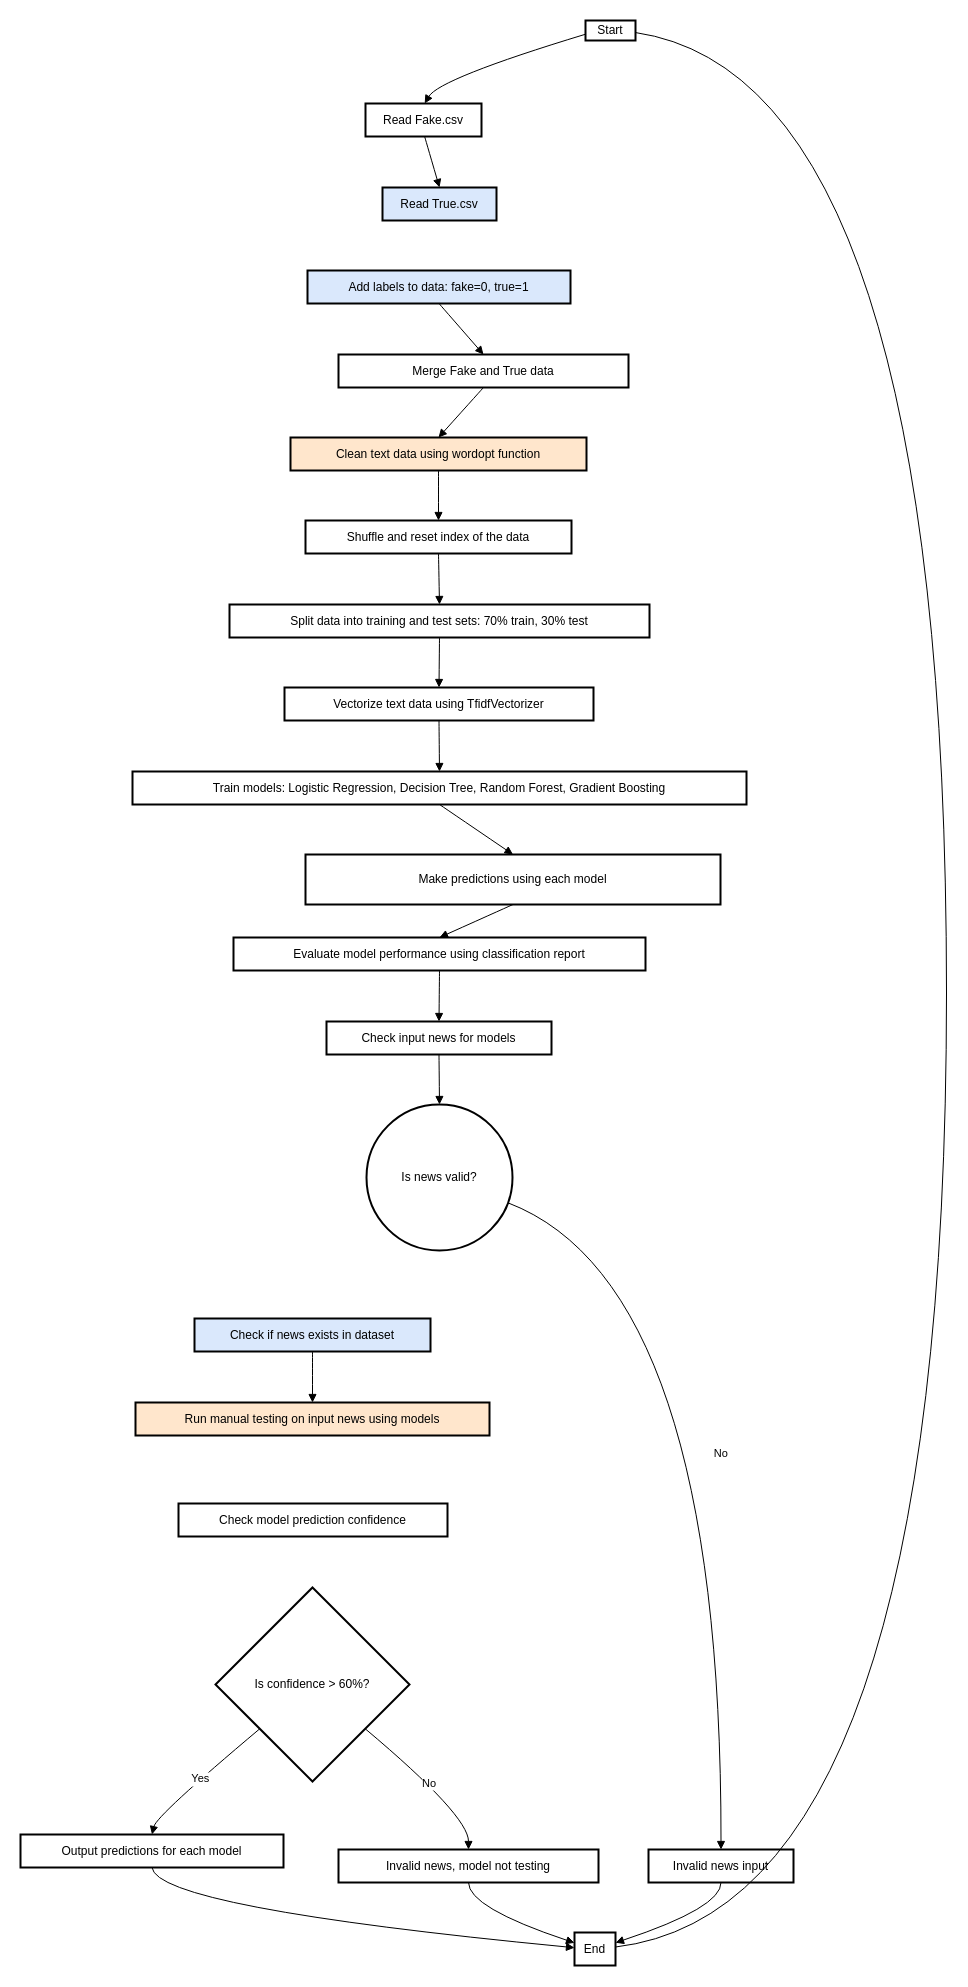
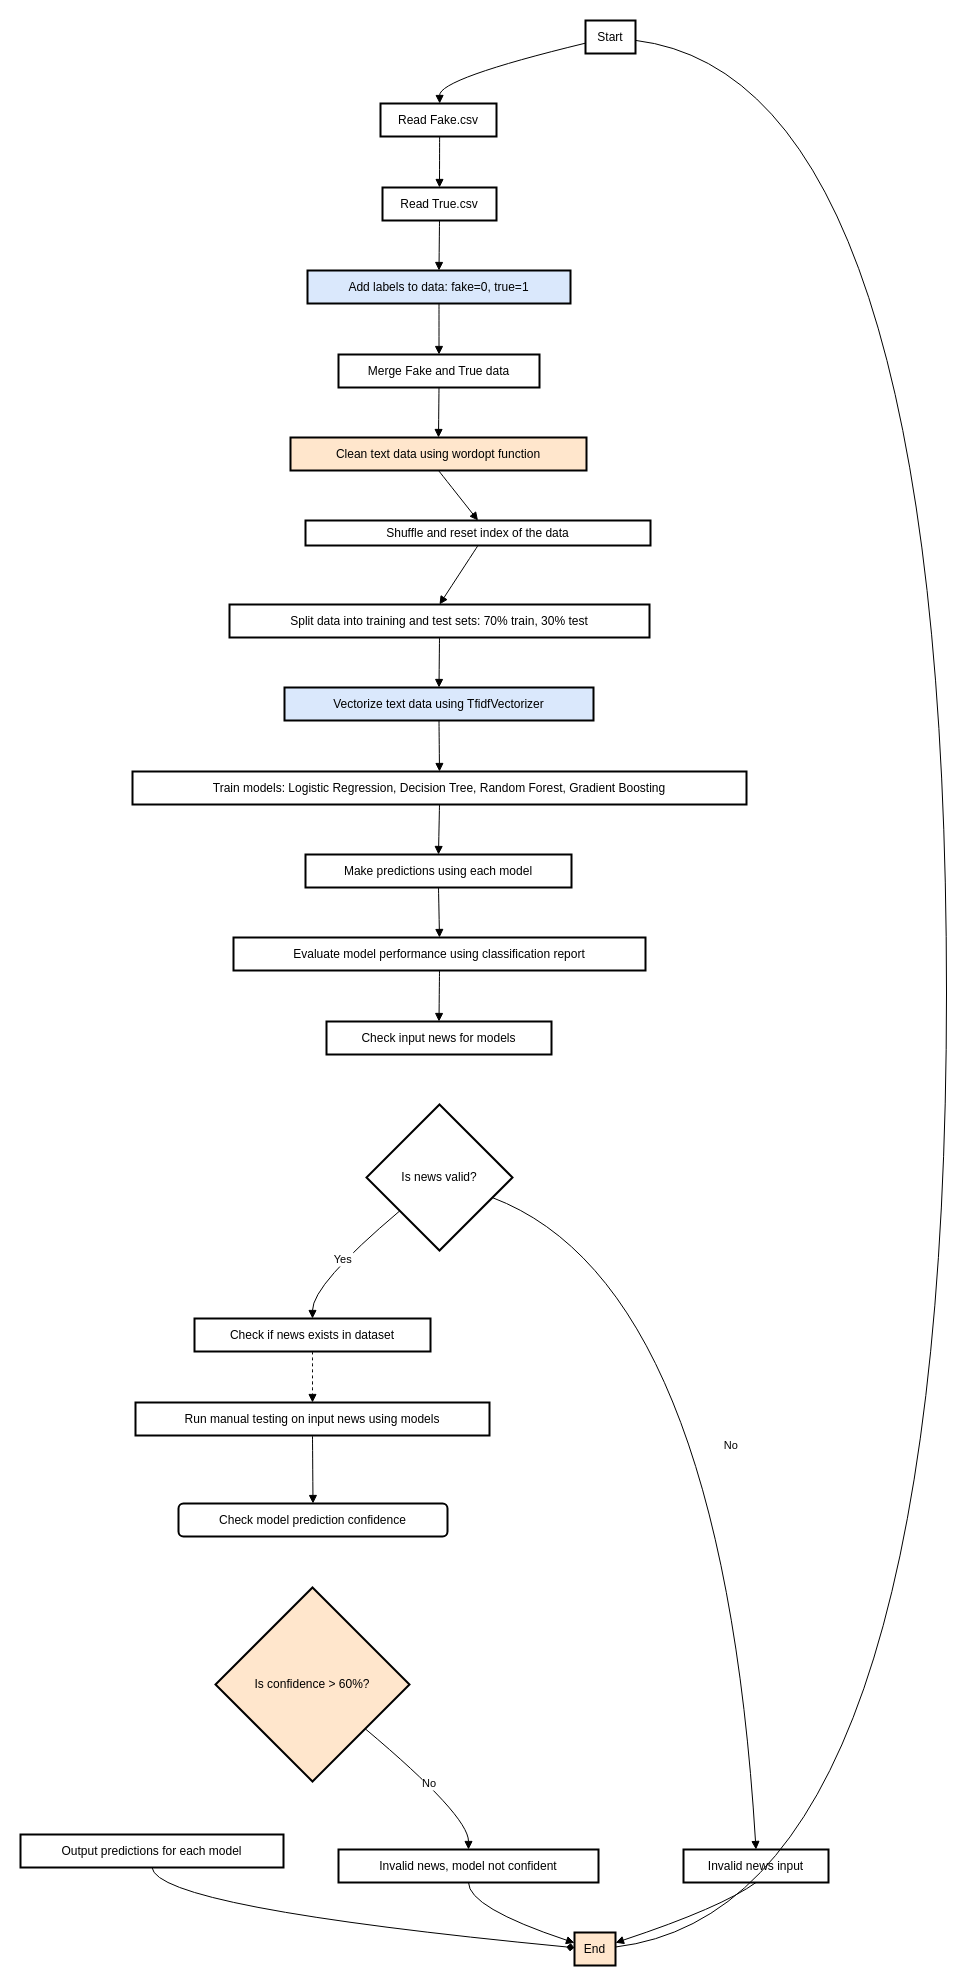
  <mxCell id="0" />
  <mxCell id="1" parent="0" />
- <mxCell id="2" value="Start" style="whiteSpace=wrap;strokeWidth=2;" vertex="1" parent="1"><mxGeometry x="585" y="20" width="50" height="20" as="geometry" /></mxCell>
- <mxCell id="3" value="Read Fake.csv" style="whiteSpace=wrap;strokeWidth=2;" vertex="1" parent="1"><mxGeometry x="365" y="103" width="116" height="33" as="geometry" /></mxCell>
- <mxCell id="4" value="Read True.csv" style="whiteSpace=wrap;strokeWidth=2;fillColor=#dae8fc;" vertex="1" parent="1"><mxGeometry x="382" y="187" width="114" height="33" as="geometry" /></mxCell>
+ <mxCell id="2" value="Start" style="whiteSpace=wrap;strokeWidth=2;" vertex="1" parent="1"><mxGeometry x="585" y="20" width="50" height="33" as="geometry" /></mxCell>
+ <mxCell id="3" value="Read Fake.csv" style="whiteSpace=wrap;strokeWidth=2;" vertex="1" parent="1"><mxGeometry x="380" y="103" width="116" height="33" as="geometry" /></mxCell>
+ <mxCell id="4" value="Read True.csv" style="whiteSpace=wrap;strokeWidth=2;" vertex="1" parent="1"><mxGeometry x="382" y="187" width="114" height="33" as="geometry" /></mxCell>
  <mxCell id="5" value="Add labels to data: fake=0, true=1" style="whiteSpace=wrap;strokeWidth=2;fillColor=#dae8fc;" vertex="1" parent="1"><mxGeometry x="307" y="270" width="263" height="33" as="geometry" /></mxCell>
- <mxCell id="6" value="Merge Fake and True data" style="whiteSpace=wrap;strokeWidth=2;" vertex="1" parent="1"><mxGeometry x="338" y="354" width="290" height="33" as="geometry" /></mxCell>
+ <mxCell id="6" value="Merge Fake and True data" style="whiteSpace=wrap;strokeWidth=2;" vertex="1" parent="1"><mxGeometry x="338" y="354" width="201" height="33" as="geometry" /></mxCell>
  <mxCell id="7" value="Clean text data using wordopt function" style="whiteSpace=wrap;strokeWidth=2;fillColor=#ffe6cc;" vertex="1" parent="1"><mxGeometry x="290" y="437" width="296" height="33" as="geometry" /></mxCell>
- <mxCell id="8" value="Shuffle and reset index of the data" style="whiteSpace=wrap;strokeWidth=2;" vertex="1" parent="1"><mxGeometry x="305" y="520" width="266" height="33" as="geometry" /></mxCell>
+ <mxCell id="8" value="Shuffle and reset index of the data" style="whiteSpace=wrap;strokeWidth=2;" vertex="1" parent="1"><mxGeometry x="305" y="520" width="345" height="25" as="geometry" /></mxCell>
  <mxCell id="9" value="Split data into training and test sets: 70% train, 30% test" style="whiteSpace=wrap;strokeWidth=2;" vertex="1" parent="1"><mxGeometry x="229" y="604" width="420" height="33" as="geometry" /></mxCell>
- <mxCell id="10" value="Vectorize text data using TfidfVectorizer" style="whiteSpace=wrap;strokeWidth=2;" vertex="1" parent="1"><mxGeometry x="284" y="687" width="309" height="33" as="geometry" /></mxCell>
+ <mxCell id="10" value="Vectorize text data using TfidfVectorizer" style="whiteSpace=wrap;strokeWidth=2;fillColor=#dae8fc;" vertex="1" parent="1"><mxGeometry x="284" y="687" width="309" height="33" as="geometry" /></mxCell>
  <mxCell id="11" value="Train models: Logistic Regression, Decision Tree, Random Forest, Gradient Boosting" style="whiteSpace=wrap;strokeWidth=2;" vertex="1" parent="1"><mxGeometry x="132" y="771" width="614" height="33" as="geometry" /></mxCell>
- <mxCell id="12" value="Make predictions using each model" style="whiteSpace=wrap;strokeWidth=2;" vertex="1" parent="1"><mxGeometry x="305" y="854" width="415" height="50" as="geometry" /></mxCell>
+ <mxCell id="12" value="Make predictions using each model" style="whiteSpace=wrap;strokeWidth=2;" vertex="1" parent="1"><mxGeometry x="305" y="854" width="266" height="33" as="geometry" /></mxCell>
  <mxCell id="13" value="Evaluate model performance using classification report" style="whiteSpace=wrap;strokeWidth=2;" vertex="1" parent="1"><mxGeometry x="233" y="937" width="412" height="33" as="geometry" /></mxCell>
  <mxCell id="14" value="Check input news for models" style="whiteSpace=wrap;strokeWidth=2;" vertex="1" parent="1"><mxGeometry x="326" y="1021" width="225" height="33" as="geometry" /></mxCell>
- <mxCell id="15" value="Is news valid?" style="ellipse;strokeWidth=2;whiteSpace=wrap;" vertex="1" parent="1"><mxGeometry x="366" y="1104" width="146" height="146" as="geometry" /></mxCell>
- <mxCell id="16" value="Check if news exists in dataset" style="whiteSpace=wrap;strokeWidth=2;fillColor=#dae8fc;" vertex="1" parent="1"><mxGeometry x="194" y="1318" width="236" height="33" as="geometry" /></mxCell>
- <mxCell id="17" value="Invalid news input" style="whiteSpace=wrap;strokeWidth=2;" vertex="1" parent="1"><mxGeometry x="648" y="1849" width="145" height="33" as="geometry" /></mxCell>
- <mxCell id="18" value="Run manual testing on input news using models" style="whiteSpace=wrap;strokeWidth=2;fillColor=#ffe6cc;" vertex="1" parent="1"><mxGeometry x="135" y="1402" width="354" height="33" as="geometry" /></mxCell>
- <mxCell id="19" value="Check model prediction confidence" style="whiteSpace=wrap;strokeWidth=2;" vertex="1" parent="1"><mxGeometry x="178" y="1503" width="269" height="33" as="geometry" /></mxCell>
- <mxCell id="20" value="Is confidence &gt; 60%?" style="rhombus;strokeWidth=2;whiteSpace=wrap;" vertex="1" parent="1"><mxGeometry x="215" y="1587" width="194" height="194" as="geometry" /></mxCell>
+ <mxCell id="15" value="Is news valid?" style="rhombus;strokeWidth=2;whiteSpace=wrap;" vertex="1" parent="1"><mxGeometry x="366" y="1104" width="146" height="146" as="geometry" /></mxCell>
+ <mxCell id="16" value="Check if news exists in dataset" style="whiteSpace=wrap;strokeWidth=2;" vertex="1" parent="1"><mxGeometry x="194" y="1318" width="236" height="33" as="geometry" /></mxCell>
+ <mxCell id="17" value="Invalid news input" style="whiteSpace=wrap;strokeWidth=2;" vertex="1" parent="1"><mxGeometry x="683" y="1849" width="145" height="33" as="geometry" /></mxCell>
+ <mxCell id="18" value="Run manual testing on input news using models" style="whiteSpace=wrap;strokeWidth=2;" vertex="1" parent="1"><mxGeometry x="135" y="1402" width="354" height="33" as="geometry" /></mxCell>
+ <mxCell id="19" value="Check model prediction confidence" style="whiteSpace=wrap;strokeWidth=2;rounded=1;" vertex="1" parent="1"><mxGeometry x="178" y="1503" width="269" height="33" as="geometry" /></mxCell>
+ <mxCell id="20" value="Is confidence &gt; 60%?" style="rhombus;strokeWidth=2;whiteSpace=wrap;fillColor=#ffe6cc;" vertex="1" parent="1"><mxGeometry x="215" y="1587" width="194" height="194" as="geometry" /></mxCell>
  <mxCell id="21" value="Output predictions for each model" style="whiteSpace=wrap;strokeWidth=2;" vertex="1" parent="1"><mxGeometry x="20" y="1834" width="263" height="33" as="geometry" /></mxCell>
- <mxCell id="22" value="Invalid news, model not testing" style="whiteSpace=wrap;strokeWidth=2;" vertex="1" parent="1"><mxGeometry x="338" y="1849" width="260" height="33" as="geometry" /></mxCell>
- <mxCell id="23" value="End" style="whiteSpace=wrap;strokeWidth=2;" vertex="1" parent="1"><mxGeometry x="574" y="1932" width="41" height="33" as="geometry" /></mxCell>
+ <mxCell id="22" value="Invalid news, model not confident" style="whiteSpace=wrap;strokeWidth=2;" vertex="1" parent="1"><mxGeometry x="338" y="1849" width="260" height="33" as="geometry" /></mxCell>
+ <mxCell id="23" value="End" style="whiteSpace=wrap;strokeWidth=2;fillColor=#ffe6cc;" vertex="1" parent="1"><mxGeometry x="574" y="1932" width="41" height="33" as="geometry" /></mxCell>
  <mxCell id="24" value="" style="curved=1;startArrow=none;endArrow=block;exitX=-0.01;exitY=0.69;entryX=0.51;entryY=0.01;rounded=0;" edge="1" parent="1" source="2" target="3"><mxGeometry relative="1" as="geometry"><Array as="points"><mxPoint x="439" y="78" /></Array></mxGeometry></mxCell>
  <mxCell id="25" value="" style="curved=1;startArrow=none;endArrow=block;exitX=0.51;exitY=1.02;entryX=0.5;entryY=-0.01;rounded=0;" edge="1" parent="1" source="3" target="4"><mxGeometry relative="1" as="geometry"><Array as="points" /></mxGeometry></mxCell>
+ <mxCell id="26" value="" style="curved=1;startArrow=none;endArrow=block;exitX=0.5;exitY=1.01;entryX=0.5;entryY=0.01;rounded=0;" edge="1" parent="1" source="4" target="5"><mxGeometry relative="1" as="geometry"><Array as="points" /></mxGeometry></mxCell>
  <mxCell id="27" value="" style="curved=1;startArrow=none;endArrow=block;exitX=0.5;exitY=1.02;entryX=0.5;entryY=-0.01;rounded=0;" edge="1" parent="1" source="5" target="6"><mxGeometry relative="1" as="geometry"><Array as="points" /></mxGeometry></mxCell>
  <mxCell id="28" value="" style="curved=1;startArrow=none;endArrow=block;exitX=0.5;exitY=1;entryX=0.5;entryY=0;rounded=0;" edge="1" parent="1" source="6" target="7"><mxGeometry relative="1" as="geometry"><Array as="points" /></mxGeometry></mxCell>
  <mxCell id="29" value="" style="curved=1;startArrow=none;endArrow=block;exitX=0.5;exitY=1.01;entryX=0.5;entryY=0.01;rounded=0;" edge="1" parent="1" source="7" target="8"><mxGeometry relative="1" as="geometry"><Array as="points" /></mxGeometry></mxCell>
  <mxCell id="30" value="" style="curved=1;startArrow=none;endArrow=block;exitX=0.5;exitY=1.02;entryX=0.5;entryY=-0.01;rounded=0;" edge="1" parent="1" source="8" target="9"><mxGeometry relative="1" as="geometry"><Array as="points" /></mxGeometry></mxCell>
  <mxCell id="31" value="" style="curved=1;startArrow=none;endArrow=block;exitX=0.5;exitY=1.01;entryX=0.5;entryY=0.01;rounded=0;" edge="1" parent="1" source="9" target="10"><mxGeometry relative="1" as="geometry"><Array as="points" /></mxGeometry></mxCell>
  <mxCell id="32" value="" style="curved=1;startArrow=none;endArrow=block;exitX=0.5;exitY=1.02;entryX=0.5;entryY=-0.01;rounded=0;" edge="1" parent="1" source="10" target="11"><mxGeometry relative="1" as="geometry"><Array as="points" /></mxGeometry></mxCell>
  <mxCell id="33" value="" style="curved=1;startArrow=none;endArrow=block;exitX=0.5;exitY=1;entryX=0.5;entryY=0;rounded=0;" edge="1" parent="1" source="11" target="12"><mxGeometry relative="1" as="geometry"><Array as="points" /></mxGeometry></mxCell>
  <mxCell id="34" value="" style="curved=1;startArrow=none;endArrow=block;exitX=0.5;exitY=1.01;entryX=0.5;entryY=0.01;rounded=0;" edge="1" parent="1" source="12" target="13"><mxGeometry relative="1" as="geometry"><Array as="points" /></mxGeometry></mxCell>
  <mxCell id="35" value="" style="curved=1;startArrow=none;endArrow=block;exitX=0.5;exitY=1.02;entryX=0.5;entryY=-0.01;rounded=0;" edge="1" parent="1" source="13" target="14"><mxGeometry relative="1" as="geometry"><Array as="points" /></mxGeometry></mxCell>
- <mxCell id="36" value="" style="curved=1;startArrow=none;endArrow=block;exitX=0.5;exitY=1.01;entryX=0.5;entryY=0;rounded=0;" edge="1" parent="1" source="14" target="15"><mxGeometry relative="1" as="geometry"><Array as="points" /></mxGeometry></mxCell>
+ <mxCell id="37" value="Yes" style="curved=1;startArrow=none;endArrow=block;exitX=0;exitY=0.92;entryX=0.5;entryY=0.01;rounded=0;" edge="1" parent="1" source="15" target="16"><mxGeometry relative="1" as="geometry"><Array as="points"><mxPoint x="312" y="1284" /></Array></mxGeometry></mxCell>
  <mxCell id="38" value="No" style="curved=1;startArrow=none;endArrow=block;exitX=1;exitY=0.69;entryX=0.5;entryY=0;rounded=0;" edge="1" parent="1" source="15" target="17"><mxGeometry relative="1" as="geometry"><Array as="points"><mxPoint x="721" y="1284" /></Array></mxGeometry></mxCell>
- <mxCell id="39" value="" style="curved=1;startArrow=none;endArrow=block;exitX=0.5;exitY=1.02;entryX=0.5;entryY=-0.01;rounded=0;" edge="1" parent="1" source="16" target="18"><mxGeometry relative="1" as="geometry"><Array as="points" /></mxGeometry></mxCell>
- <mxCell id="41" value="Yes" style="curved=1;startArrow=none;endArrow=block;exitX=0;exitY=0.92;entryX=0.5;entryY=0;rounded=0;" edge="1" parent="1" source="20" target="21"><mxGeometry relative="1" as="geometry"><Array as="points"><mxPoint x="156" y="1815" /></Array></mxGeometry></mxCell>
+ <mxCell id="39" value="" style="curved=1;startArrow=none;endArrow=block;exitX=0.5;exitY=1.02;entryX=0.5;entryY=-0.01;rounded=0;dashed=1;" edge="1" parent="1" source="16" target="18"><mxGeometry relative="1" as="geometry"><Array as="points" /></mxGeometry></mxCell>
+ <mxCell id="40" value="" style="curved=1;startArrow=none;endArrow=block;exitX=0.5;exitY=1;entryX=0.5;entryY=0.01;rounded=0;" edge="1" parent="1" source="18" target="19"><mxGeometry relative="1" as="geometry"><Array as="points" /></mxGeometry></mxCell>
  <mxCell id="42" value="No" style="curved=1;startArrow=none;endArrow=block;exitX=1;exitY=0.92;entryX=0.5;entryY=0;rounded=0;" edge="1" parent="1" source="20" target="22"><mxGeometry relative="1" as="geometry"><Array as="points"><mxPoint x="468" y="1815" /></Array></mxGeometry></mxCell>
- <mxCell id="43" value="" style="curved=1;startArrow=none;endArrow=block;exitX=0.5;exitY=1.01;entryX=-0.01;entryY=0.46;rounded=0;" edge="1" parent="1" source="21" target="23"><mxGeometry relative="1" as="geometry"><Array as="points"><mxPoint x="156" y="1907" /></Array></mxGeometry></mxCell>
+ <mxCell id="43" value="" style="curved=1;startArrow=none;endArrow=diamond;exitX=0.5;exitY=1.01;entryX=-0.01;entryY=0.46;rounded=0;" edge="1" parent="1" source="21" target="23"><mxGeometry relative="1" as="geometry"><Array as="points"><mxPoint x="156" y="1907" /></Array></mxGeometry></mxCell>
  <mxCell id="44" value="" style="curved=1;startArrow=none;endArrow=block;exitX=0.5;exitY=1.01;entryX=-0.01;entryY=0.31;rounded=0;" edge="1" parent="1" source="22" target="23"><mxGeometry relative="1" as="geometry"><Array as="points"><mxPoint x="468" y="1907" /></Array></mxGeometry></mxCell>
  <mxCell id="45" value="" style="curved=1;startArrow=none;endArrow=block;exitX=0.5;exitY=1.01;entryX=1;entryY=0.31;rounded=0;" edge="1" parent="1" source="17" target="23"><mxGeometry relative="1" as="geometry"><Array as="points"><mxPoint x="721" y="1907" /></Array></mxGeometry></mxCell>
  <mxCell id="46" value="" style="curved=1;startArrow=none;endArrow=none;exitX=1;exitY=0.44;entryX=0.99;entryY=0.6;rounded=0;" edge="1" parent="1" source="23" target="2"><mxGeometry relative="1" as="geometry"><Array as="points"><mxPoint x="946" y="1907" /><mxPoint x="946" y="78" /></Array></mxGeometry></mxCell>
